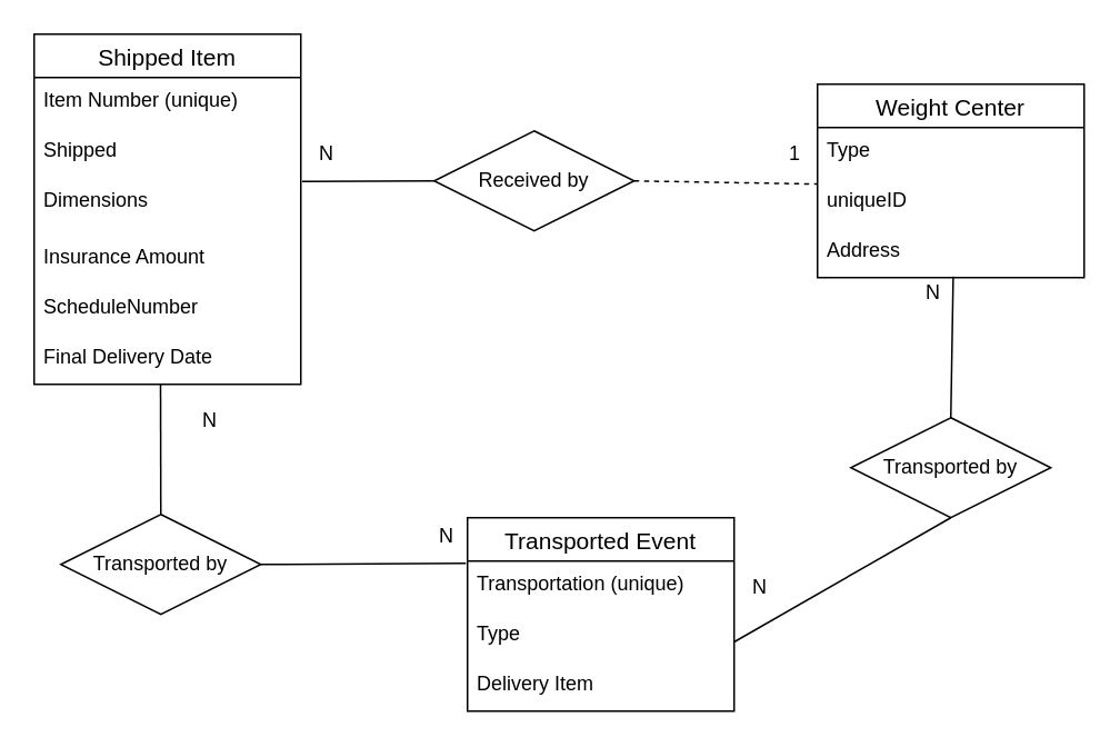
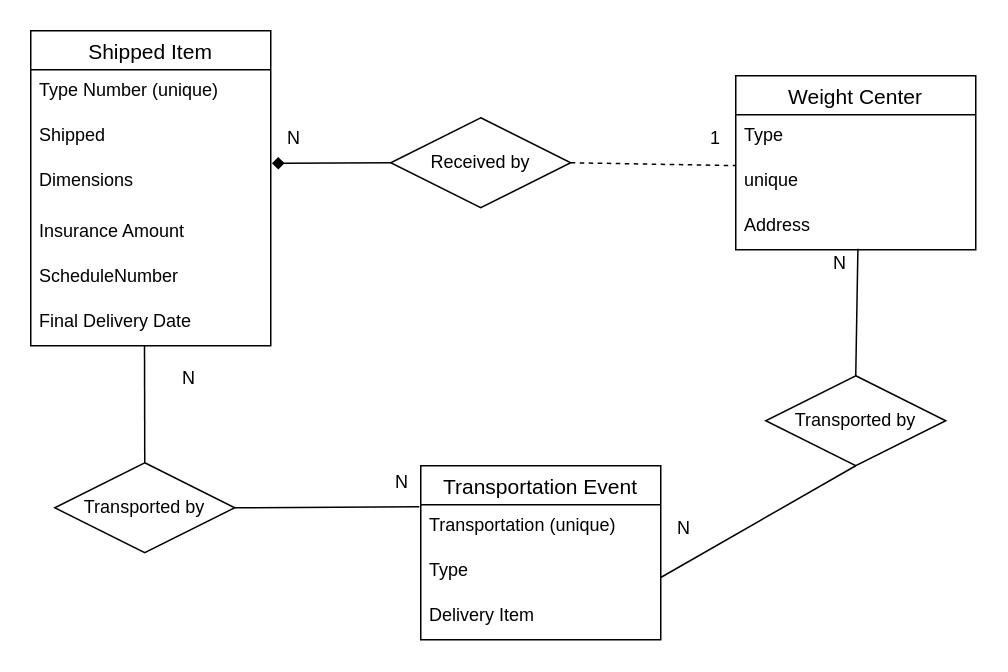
  <mxCell id="0" />
  <mxCell id="1" parent="0" />
  <mxCell id="2" value="Shipped Item" style="swimlane;fontStyle=0;childLayout=stackLayout;horizontal=1;startSize=26;horizontalStack=0;resizeParent=1;resizeParentMax=0;resizeLast=0;collapsible=1;marginBottom=0;align=center;fontSize=14;" parent="1" vertex="1"><mxGeometry x="20" y="20" width="160" height="210" as="geometry" /></mxCell>
- <mxCell id="3" value="Item Number (unique)" style="text;strokeColor=none;fillColor=none;spacingLeft=4;spacingRight=4;overflow=hidden;rotatable=0;points=[[0,0.5],[1,0.5]];portConstraint=eastwest;fontSize=12;" parent="2" vertex="1"><mxGeometry y="26" width="160" height="30" as="geometry" /></mxCell>
+ <mxCell id="3" value="Type Number (unique)" style="text;strokeColor=none;fillColor=none;spacingLeft=4;spacingRight=4;overflow=hidden;rotatable=0;points=[[0,0.5],[1,0.5]];portConstraint=eastwest;fontSize=12;" parent="2" vertex="1"><mxGeometry y="26" width="160" height="30" as="geometry" /></mxCell>
  <mxCell id="4" value="Shipped" style="text;strokeColor=none;fillColor=none;spacingLeft=4;spacingRight=4;overflow=hidden;rotatable=0;points=[[0,0.5],[1,0.5]];portConstraint=eastwest;fontSize=12;" parent="2" vertex="1"><mxGeometry y="56" width="160" height="30" as="geometry" /></mxCell>
  <mxCell id="5" value="Dimensions" style="text;strokeColor=none;fillColor=none;spacingLeft=4;spacingRight=4;overflow=hidden;rotatable=0;points=[[0,0.5],[1,0.5]];portConstraint=eastwest;fontSize=12;" parent="2" vertex="1"><mxGeometry y="86" width="160" height="34" as="geometry" /></mxCell>
  <mxCell id="6" value="Insurance Amount" style="text;strokeColor=none;fillColor=none;spacingLeft=4;spacingRight=4;overflow=hidden;rotatable=0;points=[[0,0.5],[1,0.5]];portConstraint=eastwest;fontSize=12;" parent="2" vertex="1"><mxGeometry y="120" width="160" height="30" as="geometry" /></mxCell>
  <mxCell id="7" value="ScheduleNumber" style="text;strokeColor=none;fillColor=none;spacingLeft=4;spacingRight=4;overflow=hidden;rotatable=0;points=[[0,0.5],[1,0.5]];portConstraint=eastwest;fontSize=12;" parent="2" vertex="1"><mxGeometry y="150" width="160" height="30" as="geometry" /></mxCell>
  <mxCell id="8" value="Final Delivery Date" style="text;strokeColor=none;fillColor=none;spacingLeft=4;spacingRight=4;overflow=hidden;rotatable=0;points=[[0,0.5],[1,0.5]];portConstraint=eastwest;fontSize=12;" parent="2" vertex="1"><mxGeometry y="180" width="160" height="30" as="geometry" /></mxCell>
  <mxCell id="9" value="Weight Center" style="swimlane;fontStyle=0;childLayout=stackLayout;horizontal=1;startSize=26;horizontalStack=0;resizeParent=1;resizeParentMax=0;resizeLast=0;collapsible=1;marginBottom=0;align=center;fontSize=14;" parent="1" vertex="1"><mxGeometry x="490" y="50" width="160" height="116" as="geometry" /></mxCell>
  <mxCell id="10" value="Type" style="text;strokeColor=none;fillColor=none;spacingLeft=4;spacingRight=4;overflow=hidden;rotatable=0;points=[[0,0.5],[1,0.5]];portConstraint=eastwest;fontSize=12;" parent="9" vertex="1"><mxGeometry y="26" width="160" height="30" as="geometry" /></mxCell>
- <mxCell id="11" value="uniqueID" style="text;strokeColor=none;fillColor=none;spacingLeft=4;spacingRight=4;overflow=hidden;rotatable=0;points=[[0,0.5],[1,0.5]];portConstraint=eastwest;fontSize=12;" parent="9" vertex="1"><mxGeometry y="56" width="160" height="30" as="geometry" /></mxCell>
+ <mxCell id="11" value="unique" style="text;strokeColor=none;fillColor=none;spacingLeft=4;spacingRight=4;overflow=hidden;rotatable=0;points=[[0,0.5],[1,0.5]];portConstraint=eastwest;fontSize=12;" parent="9" vertex="1"><mxGeometry y="56" width="160" height="30" as="geometry" /></mxCell>
  <mxCell id="12" value="Address" style="text;strokeColor=none;fillColor=none;spacingLeft=4;spacingRight=4;overflow=hidden;rotatable=0;points=[[0,0.5],[1,0.5]];portConstraint=eastwest;fontSize=12;" parent="9" vertex="1"><mxGeometry y="86" width="160" height="30" as="geometry" /></mxCell>
  <mxCell id="13" value="Received by" style="shape=rhombus;perimeter=rhombusPerimeter;whiteSpace=wrap;html=1;align=center;" parent="1" vertex="1"><mxGeometry x="260" y="78" width="120" height="60" as="geometry" /></mxCell>
- <mxCell id="14" value="" style="endArrow=none;html=1;rounded=0;exitX=0;exitY=0.5;exitDx=0;exitDy=0;entryX=1.005;entryY=0.068;entryDx=0;entryDy=0;entryPerimeter=0;" parent="1" source="13" target="5" edge="1"><mxGeometry relative="1" as="geometry"><mxPoint x="250" y="190" as="sourcePoint" /><mxPoint x="220" y="140" as="targetPoint" /></mxGeometry></mxCell>
+ <mxCell id="14" value="" style="endArrow=diamond;html=1;rounded=0;exitX=0;exitY=0.5;exitDx=0;exitDy=0;entryX=1.005;entryY=0.068;entryDx=0;entryDy=0;entryPerimeter=0;" parent="1" source="13" target="5" edge="1"><mxGeometry relative="1" as="geometry"><mxPoint x="250" y="190" as="sourcePoint" /><mxPoint x="220" y="140" as="targetPoint" /></mxGeometry></mxCell>
  <mxCell id="15" value="1" style="resizable=0;html=1;align=right;verticalAlign=bottom;" parent="14" connectable="0" vertex="1"><mxGeometry x="1" relative="1" as="geometry"><mxPoint x="299" y="-8.21" as="offset" /></mxGeometry></mxCell>
  <mxCell id="16" value="" style="endArrow=none;html=1;rounded=0;exitX=1;exitY=0.5;exitDx=0;exitDy=0;entryX=-0.002;entryY=0.13;entryDx=0;entryDy=0;entryPerimeter=0;dashed=1;" parent="1" source="13" target="11" edge="1"><mxGeometry relative="1" as="geometry"><mxPoint x="270" y="118" as="sourcePoint" /><mxPoint x="460" y="150" as="targetPoint" /></mxGeometry></mxCell>
  <mxCell id="17" value="N" style="resizable=0;html=1;align=right;verticalAlign=bottom;" parent="16" connectable="0" vertex="1"><mxGeometry x="1" relative="1" as="geometry"><mxPoint x="-289.98" y="-9.91" as="offset" /></mxGeometry></mxCell>
- <mxCell id="18" value="Transported Event" style="swimlane;fontStyle=0;childLayout=stackLayout;horizontal=1;startSize=26;horizontalStack=0;resizeParent=1;resizeParentMax=0;resizeLast=0;collapsible=1;marginBottom=0;align=center;fontSize=14;" parent="1" vertex="1"><mxGeometry x="280" y="310" width="160" height="116" as="geometry" /></mxCell>
+ <mxCell id="18" value="Transportation Event" style="swimlane;fontStyle=0;childLayout=stackLayout;horizontal=1;startSize=26;horizontalStack=0;resizeParent=1;resizeParentMax=0;resizeLast=0;collapsible=1;marginBottom=0;align=center;fontSize=14;" parent="1" vertex="1"><mxGeometry x="280" y="310" width="160" height="116" as="geometry" /></mxCell>
  <mxCell id="19" value="Transportation (unique)" style="text;strokeColor=none;fillColor=none;spacingLeft=4;spacingRight=4;overflow=hidden;rotatable=0;points=[[0,0.5],[1,0.5]];portConstraint=eastwest;fontSize=12;" parent="18" vertex="1"><mxGeometry y="26" width="160" height="30" as="geometry" /></mxCell>
  <mxCell id="20" value="Type" style="text;strokeColor=none;fillColor=none;spacingLeft=4;spacingRight=4;overflow=hidden;rotatable=0;points=[[0,0.5],[1,0.5]];portConstraint=eastwest;fontSize=12;" parent="18" vertex="1"><mxGeometry y="56" width="160" height="30" as="geometry" /></mxCell>
  <mxCell id="21" value="Delivery Item" style="text;strokeColor=none;fillColor=none;spacingLeft=4;spacingRight=4;overflow=hidden;rotatable=0;points=[[0,0.5],[1,0.5]];portConstraint=eastwest;fontSize=12;" parent="18" vertex="1"><mxGeometry y="86" width="160" height="30" as="geometry" /></mxCell>
  <mxCell id="22" value="Transported by" style="shape=rhombus;perimeter=rhombusPerimeter;whiteSpace=wrap;html=1;align=center;" parent="1" vertex="1"><mxGeometry x="36" y="308" width="120" height="60" as="geometry" /></mxCell>
  <mxCell id="23" value="" style="endArrow=none;html=1;rounded=0;exitX=1;exitY=0.5;exitDx=0;exitDy=0;entryX=-0.006;entryY=0.047;entryDx=0;entryDy=0;entryPerimeter=0;" parent="1" source="22" target="19" edge="1"><mxGeometry relative="1" as="geometry"><mxPoint x="320" y="190" as="sourcePoint" /><mxPoint x="429.68" y="191.9" as="targetPoint" /></mxGeometry></mxCell>
  <mxCell id="24" value="N" style="resizable=0;html=1;align=right;verticalAlign=bottom;" parent="23" connectable="0" vertex="1"><mxGeometry x="1" relative="1" as="geometry"><mxPoint x="-6.99" y="-8.21" as="offset" /></mxGeometry></mxCell>
  <mxCell id="25" value="" style="endArrow=none;html=1;rounded=0;exitX=0.5;exitY=0;exitDx=0;exitDy=0;entryX=0.474;entryY=0.993;entryDx=0;entryDy=0;entryPerimeter=0;" parent="1" source="22" target="8" edge="1"><mxGeometry relative="1" as="geometry"><mxPoint x="330" y="200" as="sourcePoint" /><mxPoint x="439.68" y="201.9" as="targetPoint" /></mxGeometry></mxCell>
  <mxCell id="26" value="N" style="resizable=0;html=1;align=right;verticalAlign=bottom;" parent="25" connectable="0" vertex="1"><mxGeometry x="1" relative="1" as="geometry"><mxPoint x="34.09" y="30.04" as="offset" /></mxGeometry></mxCell>
  <mxCell id="27" value="Transported by" style="shape=rhombus;perimeter=rhombusPerimeter;whiteSpace=wrap;html=1;align=center;" parent="1" vertex="1"><mxGeometry x="510" y="250" width="120" height="60" as="geometry" /></mxCell>
  <mxCell id="28" value="" style="endArrow=none;html=1;rounded=0;exitX=0.5;exitY=0;exitDx=0;exitDy=0;entryX=0.509;entryY=0.98;entryDx=0;entryDy=0;entryPerimeter=0;" parent="1" source="27" target="12" edge="1"><mxGeometry relative="1" as="geometry"><mxPoint x="500" y="202.59" as="sourcePoint" /><mxPoint x="589.04" y="200" as="targetPoint" /></mxGeometry></mxCell>
  <mxCell id="29" value="N" style="resizable=0;html=1;align=right;verticalAlign=bottom;" parent="28" connectable="0" vertex="1"><mxGeometry x="1" relative="1" as="geometry"><mxPoint x="-6.99" y="17.9" as="offset" /></mxGeometry></mxCell>
  <mxCell id="30" value="" style="endArrow=none;html=1;rounded=0;entryX=1;entryY=0.95;entryDx=0;entryDy=0;entryPerimeter=0;exitX=0.5;exitY=1;exitDx=0;exitDy=0;" parent="1" source="27" edge="1"><mxGeometry relative="1" as="geometry"><mxPoint x="530" y="340" as="sourcePoint" /><mxPoint x="440" y="384.5" as="targetPoint" /></mxGeometry></mxCell>
  <mxCell id="31" value="N" style="resizable=0;html=1;align=right;verticalAlign=bottom;" parent="30" connectable="0" vertex="1"><mxGeometry x="1" relative="1" as="geometry"><mxPoint x="19.91" y="-24.44" as="offset" /></mxGeometry></mxCell>
